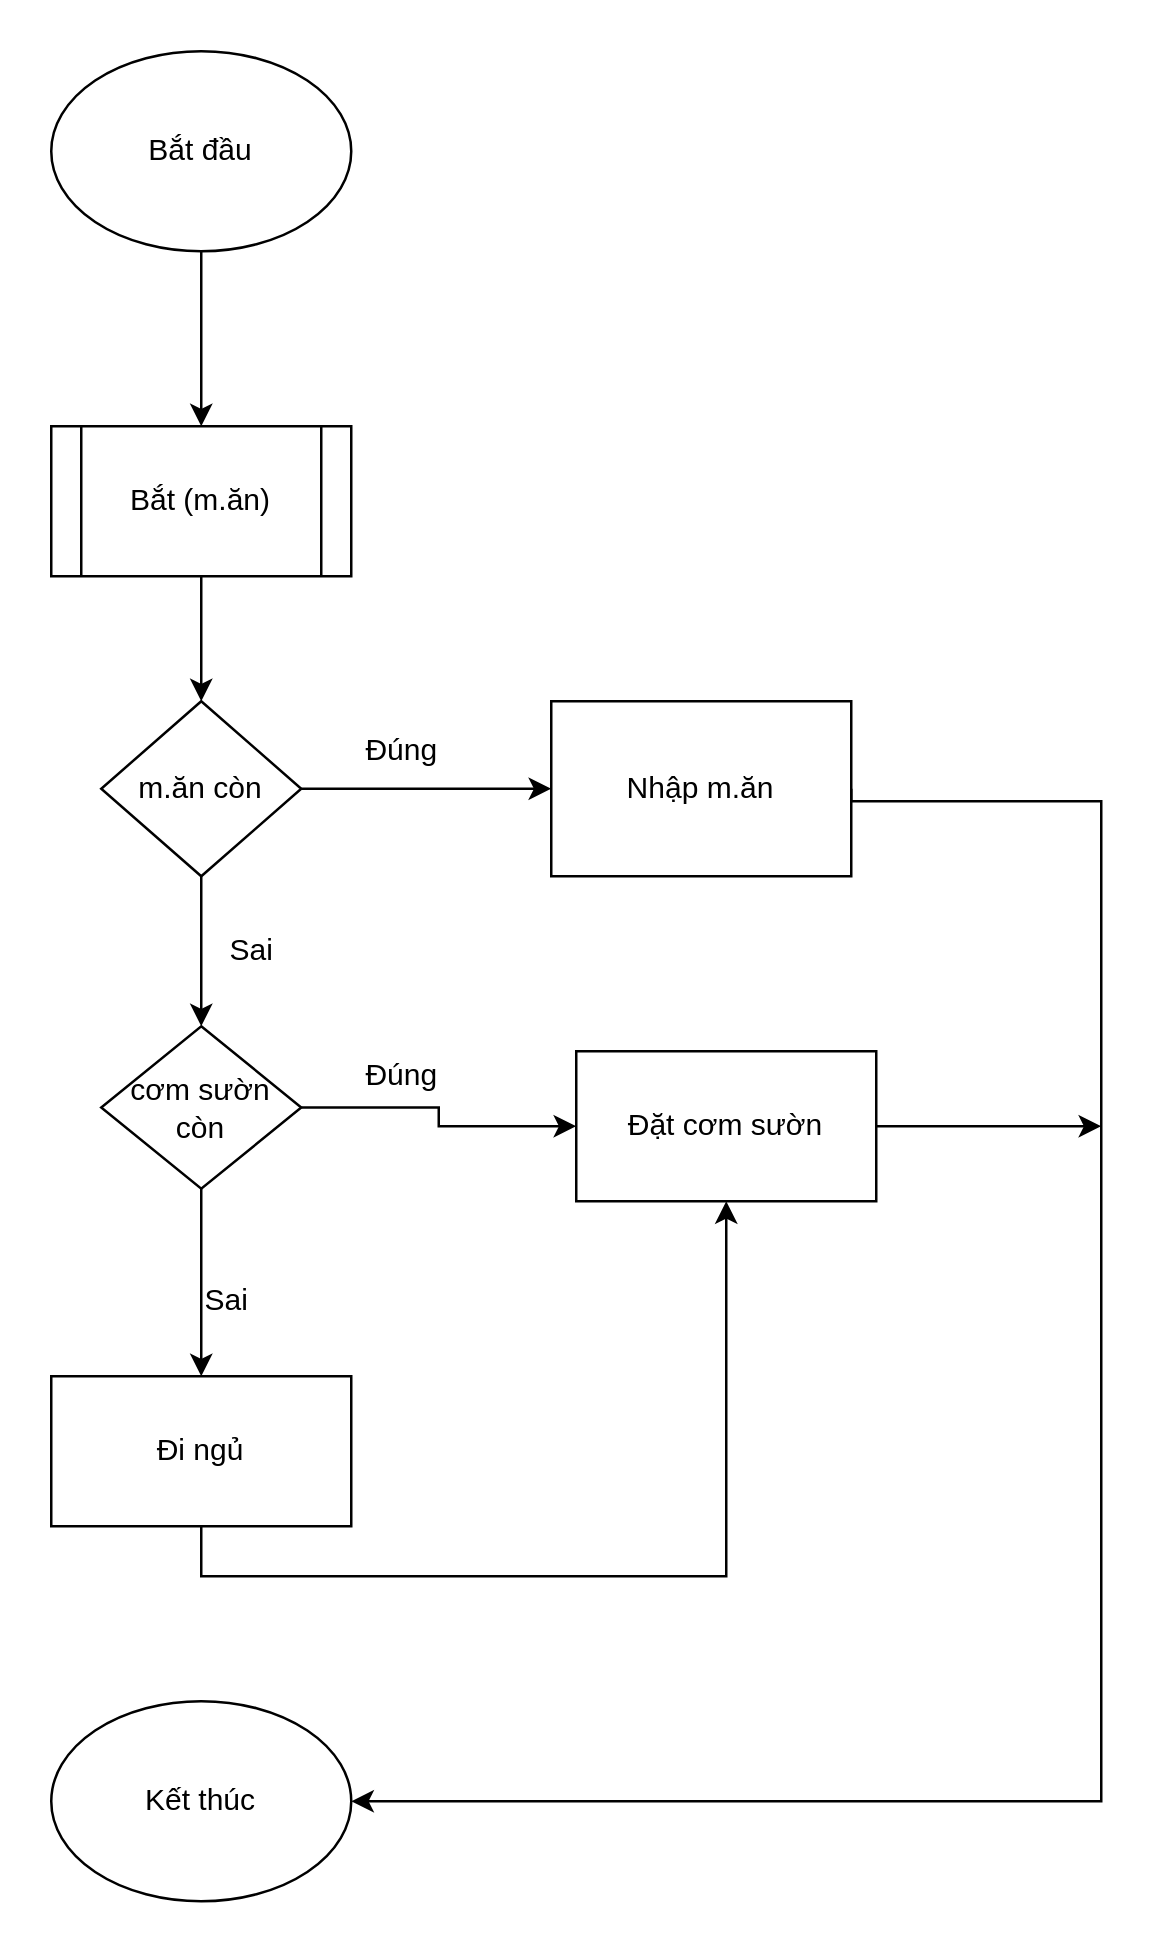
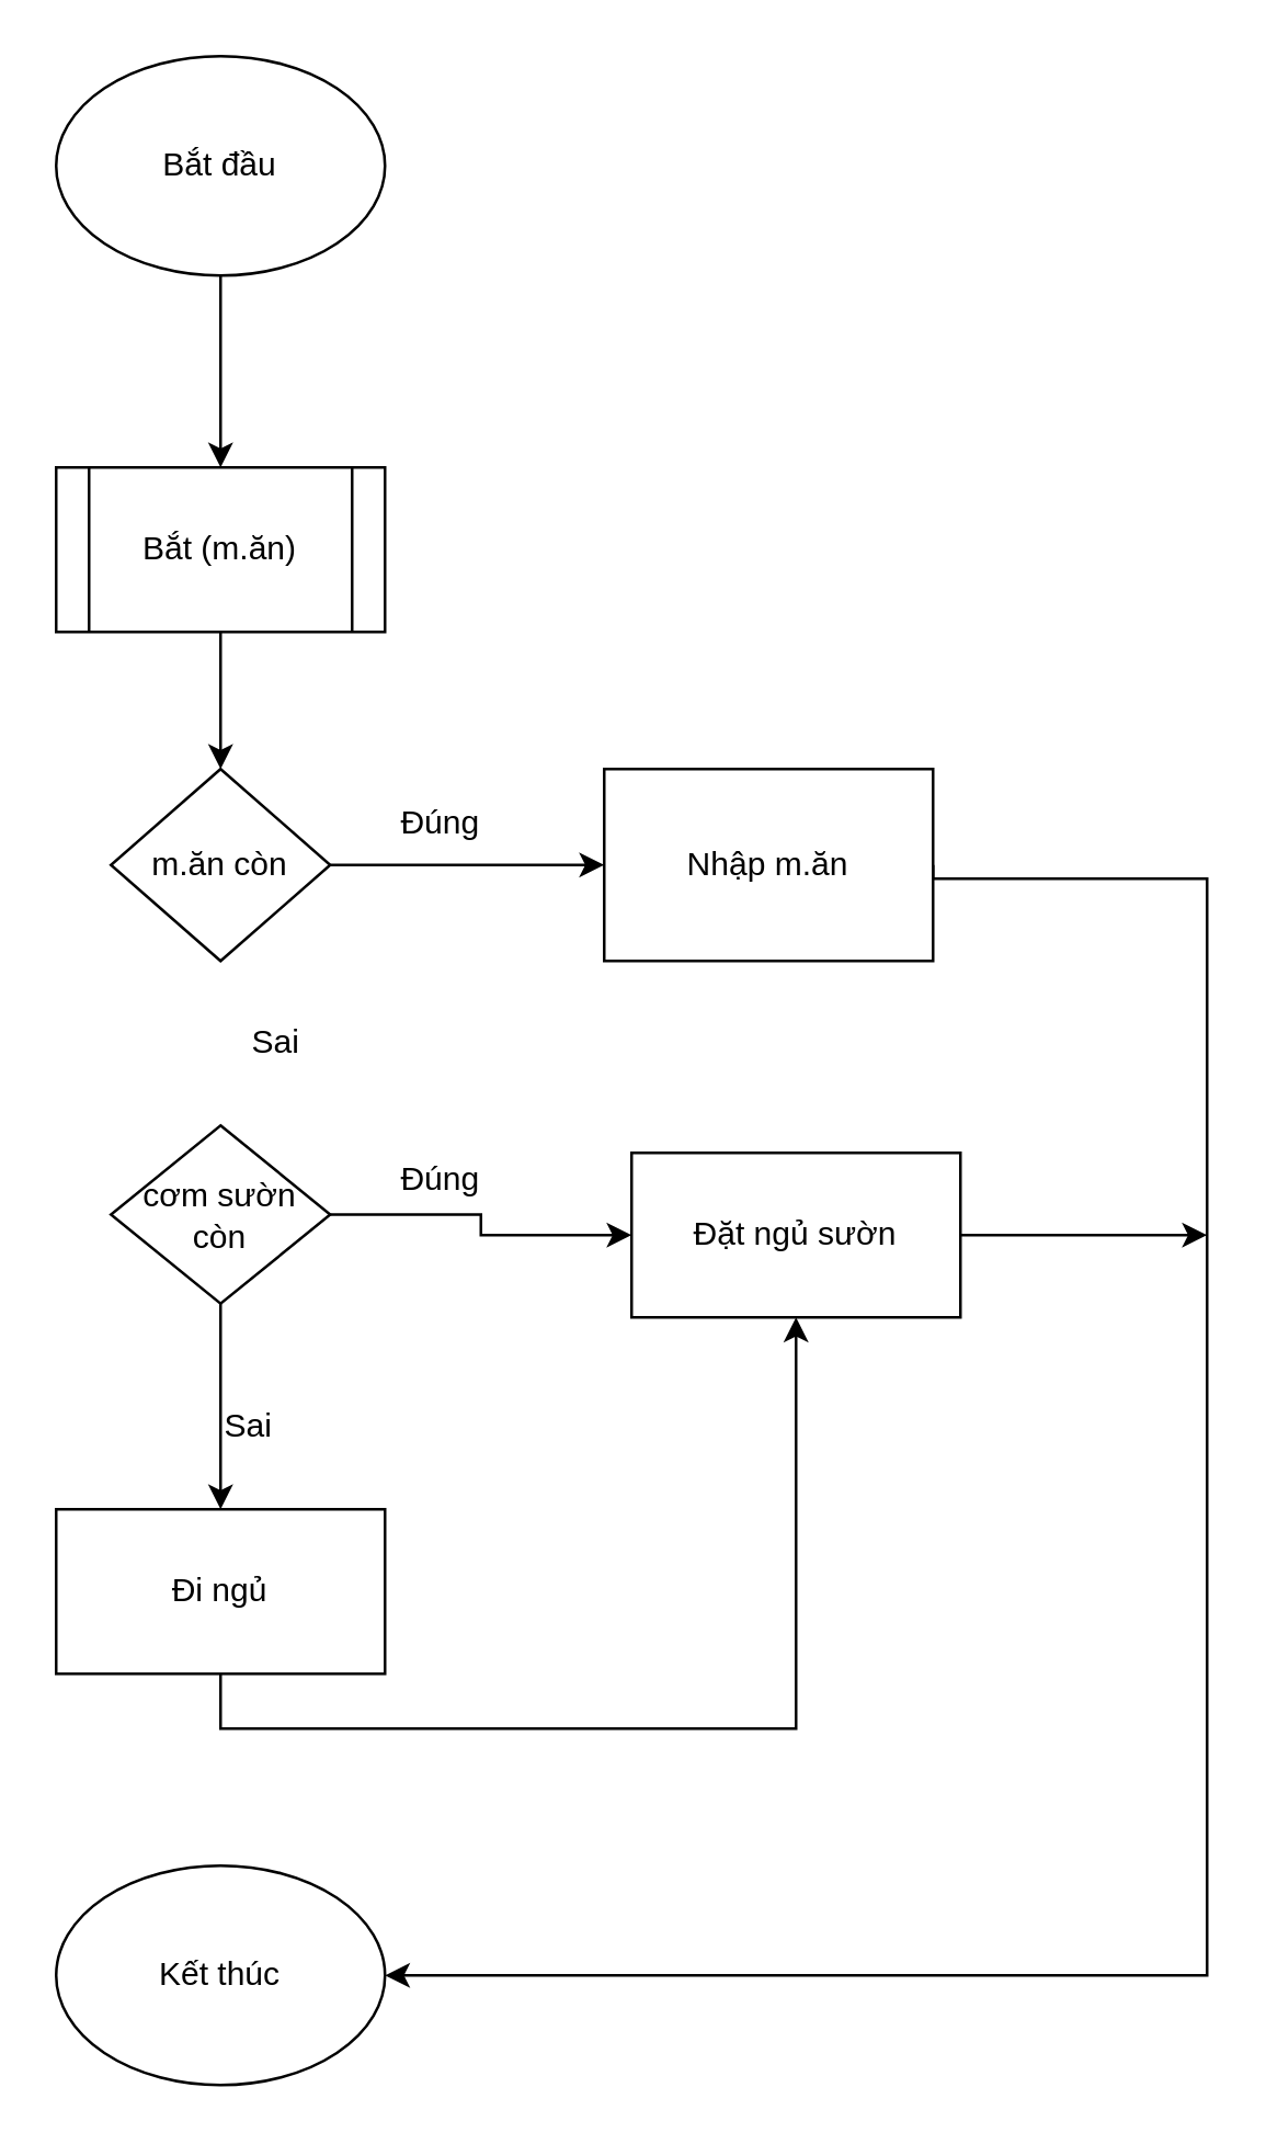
  <mxCell id="0" />
  <mxCell id="1" parent="0" />
  <mxCell id="2" style="edgeStyle=orthogonalEdgeStyle;rounded=0;orthogonalLoop=1;jettySize=auto;html=1;exitX=0.5;exitY=1;exitDx=0;exitDy=0;entryX=0.5;entryY=0;entryDx=0;entryDy=0;" edge="1" parent="1" source="3" target="5"><mxGeometry relative="1" as="geometry" /></mxCell>
  <mxCell id="3" value="Bắt đầu" style="ellipse;whiteSpace=wrap;html=1;" vertex="1" parent="1"><mxGeometry x="20" y="20" width="120" height="80" as="geometry" /></mxCell>
  <mxCell id="4" style="edgeStyle=orthogonalEdgeStyle;rounded=0;orthogonalLoop=1;jettySize=auto;html=1;" edge="1" parent="1" source="5" target="8"><mxGeometry relative="1" as="geometry" /></mxCell>
  <mxCell id="5" value="Bắt (m.ăn)" style="shape=process;whiteSpace=wrap;html=1;backgroundOutline=1;" vertex="1" parent="1"><mxGeometry x="20" y="170" width="120" height="60" as="geometry" /></mxCell>
- <mxCell id="6" style="edgeStyle=orthogonalEdgeStyle;rounded=0;orthogonalLoop=1;jettySize=auto;html=1;entryX=0.5;entryY=0;entryDx=0;entryDy=0;" edge="1" parent="1" source="8" target="13"><mxGeometry relative="1" as="geometry" /></mxCell>
  <mxCell id="7" style="edgeStyle=orthogonalEdgeStyle;rounded=0;orthogonalLoop=1;jettySize=auto;html=1;entryX=0;entryY=0.5;entryDx=0;entryDy=0;" edge="1" parent="1" source="8" target="10"><mxGeometry relative="1" as="geometry" /></mxCell>
  <mxCell id="8" value="m.ăn còn" style="rhombus;whiteSpace=wrap;html=1;" vertex="1" parent="1"><mxGeometry x="40" y="280" width="80" height="70" as="geometry" /></mxCell>
  <mxCell id="9" style="edgeStyle=orthogonalEdgeStyle;rounded=0;orthogonalLoop=1;jettySize=auto;html=1;exitX=1;exitY=0.5;exitDx=0;exitDy=0;entryX=1;entryY=0.5;entryDx=0;entryDy=0;" edge="1" parent="1" source="10" target="18"><mxGeometry relative="1" as="geometry"><mxPoint x="240" y="720" as="targetPoint" /><Array as="points"><mxPoint x="340" y="320" /><mxPoint x="440" y="320" /><mxPoint x="440" y="720" /></Array></mxGeometry></mxCell>
  <mxCell id="10" value="Nhập m.ăn" style="rounded=0;whiteSpace=wrap;html=1;" vertex="1" parent="1"><mxGeometry x="220" y="280" width="120" height="70" as="geometry" /></mxCell>
  <mxCell id="11" style="edgeStyle=orthogonalEdgeStyle;rounded=0;orthogonalLoop=1;jettySize=auto;html=1;exitX=1;exitY=0.5;exitDx=0;exitDy=0;entryX=0;entryY=0.5;entryDx=0;entryDy=0;" edge="1" parent="1" source="13" target="15"><mxGeometry relative="1" as="geometry" /></mxCell>
  <mxCell id="12" style="edgeStyle=orthogonalEdgeStyle;rounded=0;orthogonalLoop=1;jettySize=auto;html=1;exitX=0.5;exitY=1;exitDx=0;exitDy=0;entryX=0.5;entryY=0;entryDx=0;entryDy=0;" edge="1" parent="1" source="13" target="17"><mxGeometry relative="1" as="geometry" /></mxCell>
  <mxCell id="13" value="cơm sườn còn" style="rhombus;whiteSpace=wrap;html=1;" vertex="1" parent="1"><mxGeometry x="40" y="410" width="80" height="65" as="geometry" /></mxCell>
  <mxCell id="14" style="edgeStyle=orthogonalEdgeStyle;rounded=0;orthogonalLoop=1;jettySize=auto;html=1;" edge="1" parent="1" source="15"><mxGeometry relative="1" as="geometry"><mxPoint x="440" y="450" as="targetPoint" /></mxGeometry></mxCell>
- <mxCell id="15" value="Đặt cơm sườn" style="rounded=0;whiteSpace=wrap;html=1;" vertex="1" parent="1"><mxGeometry x="230" y="420" width="120" height="60" as="geometry" /></mxCell>
+ <mxCell id="15" value="Đặt ngủ sườn" style="rounded=0;whiteSpace=wrap;html=1;" vertex="1" parent="1"><mxGeometry x="230" y="420" width="120" height="60" as="geometry" /></mxCell>
  <mxCell id="16" style="edgeStyle=orthogonalEdgeStyle;rounded=0;orthogonalLoop=1;jettySize=auto;html=1;exitX=0.5;exitY=1;exitDx=0;exitDy=0;" edge="1" parent="1" source="17" target="15"><mxGeometry relative="1" as="geometry" /></mxCell>
  <mxCell id="17" value="Đi ngủ" style="rounded=0;whiteSpace=wrap;html=1;" vertex="1" parent="1"><mxGeometry x="20" y="550" width="120" height="60" as="geometry" /></mxCell>
  <mxCell id="18" value="Kết thúc" style="ellipse;whiteSpace=wrap;html=1;" vertex="1" parent="1"><mxGeometry x="20" y="680" width="120" height="80" as="geometry" /></mxCell>
  <mxCell id="19" value="Đúng" style="text;html=1;align=center;verticalAlign=middle;resizable=0;points=[];autosize=1;strokeColor=none;fillColor=none;" vertex="1" parent="1"><mxGeometry x="140" y="290" width="40" height="20" as="geometry" /></mxCell>
  <mxCell id="20" value="Sai" style="text;html=1;align=center;verticalAlign=middle;resizable=0;points=[];autosize=1;strokeColor=none;fillColor=none;" vertex="1" parent="1"><mxGeometry x="85" y="370" width="30" height="20" as="geometry" /></mxCell>
  <mxCell id="21" value="Đúng" style="text;html=1;align=center;verticalAlign=middle;resizable=0;points=[];autosize=1;strokeColor=none;fillColor=none;" vertex="1" parent="1"><mxGeometry x="140" y="420" width="40" height="20" as="geometry" /></mxCell>
  <mxCell id="22" value="Sai" style="text;html=1;align=center;verticalAlign=middle;resizable=0;points=[];autosize=1;strokeColor=none;fillColor=none;" vertex="1" parent="1"><mxGeometry x="75" y="510" width="30" height="20" as="geometry" /></mxCell>
